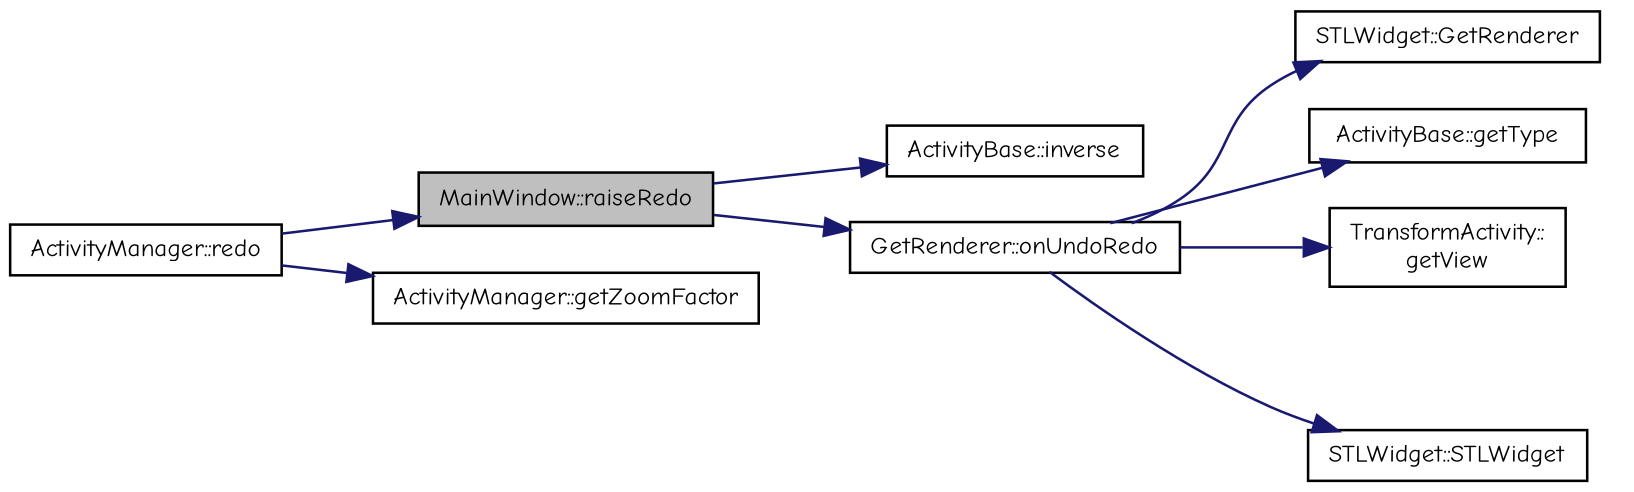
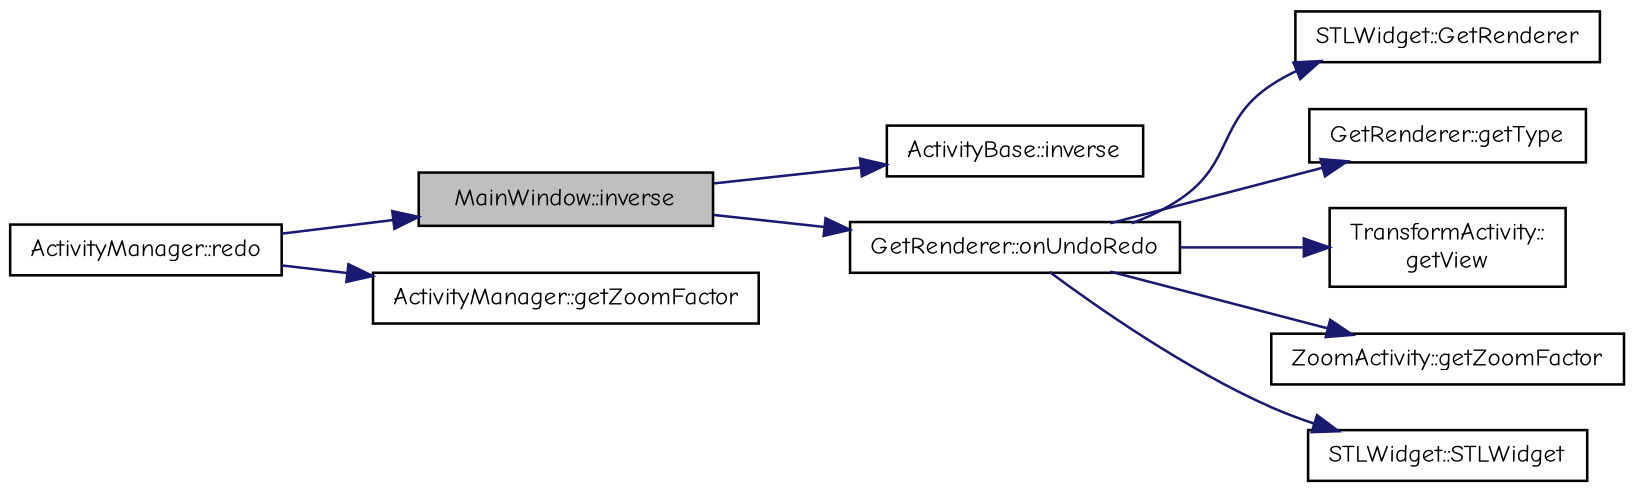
  digraph {
    fontname="Comic Neue"
    rankdir=LR
    node [color=black fillcolor=white fontname="Comic Neue" fontsize=10 shape=record style=filled]
    edge [color=midnightblue fontname="Comic Neue" fontsize=10 labelfontname=Helvetica labelfontsize=10 style=solid]
-   n1 [fillcolor=grey75 fontcolor=black height=0.2 label="MainWindow::raiseRedo" width=0.4]
+   n1 [fillcolor=grey75 fontcolor=black height=0.2 label="MainWindow::inverse" width=0.4]
    n2 [height=0.2 label="ActivityBase::inverse" width=0.4]
    n3 [height=0.2 label="GetRenderer::onUndoRedo" width=0.4]
    n4 [height=0.2 label="STLWidget::GetRenderer" width=0.4]
-   n5 [height=0.2 label="ActivityBase::getType" width=0.4]
+   n5 [height=0.2 label="GetRenderer::getType" width=0.4]
    n6 [height=0.2 label="TransformActivity::\lgetView" width=0.4]
+   n7 [height=0.2 label="ZoomActivity::getZoomFactor" width=0.4]
    n8 [height=0.2 label="STLWidget::STLWidget" width=0.4]
    n9 [height=0.2 label="ActivityManager::redo" width=0.4]
    n10 [height=0.2 label="ActivityManager::getZoomFactor" width=0.4]
    n1 -> n2
    n1 -> n3
    n3 -> n4
    n3 -> n5
    n3 -> n6
+   n3 -> n7
    n3 -> n8
    n9 -> n1
    n9 -> n10
  }
